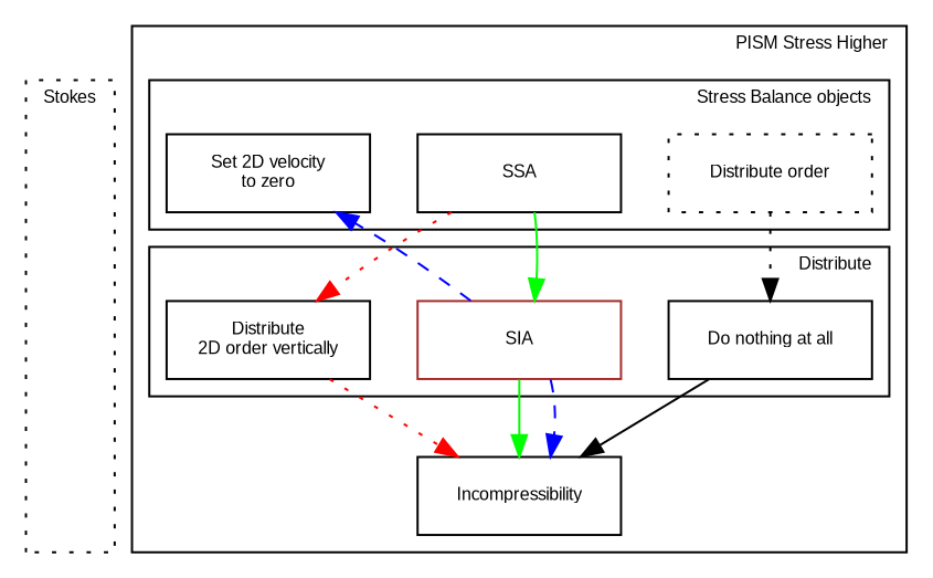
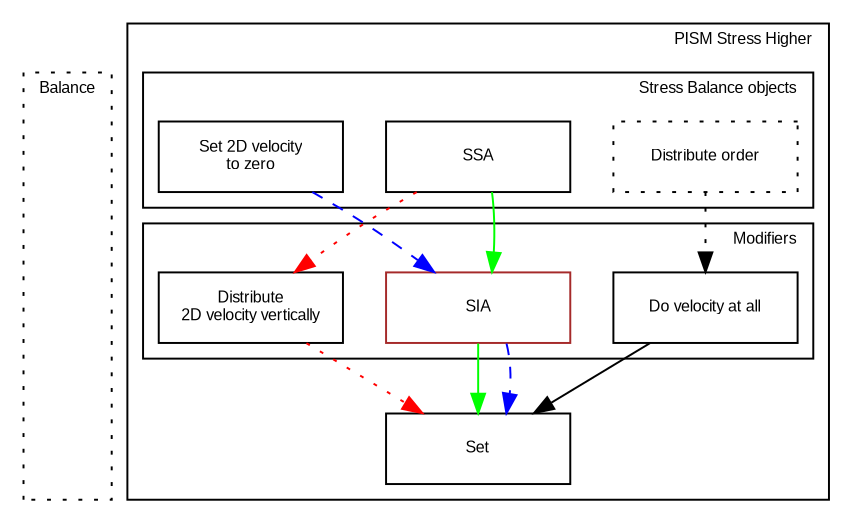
  digraph {
    fontname=Arial
    fontsize=8
    nodesep=0.3
    ranksep=0.5
    node [fixedsize=true fontname=Arial fontsize=8 shape=box]
    edge [fontname=Arial fontsize=8 style=invis weight=0]
    foo [style=invis width=0.2]
    bar [style=invis width=0.2]
    baz [style=invis width=0.2]
    n4 [label="Distribute order" style=dotted width=1.3]
    n5 [label="Set 2D velocity\nto zero" width=1.3]
    n6 [label=SSA width=1.3]
    n7 [color=brown label=SIA width=1.3]
-   n8 [label="Distribute\n2D order vertically" width=1.3]
-   n9 [label="Do nothing at all" width=1.3]
-   n10 [label=Incompressibility width=1.3]
+   n8 [label="Distribute\n2D velocity vertically" width=1.3]
+   n9 [label="Do velocity at all" width=1.3]
+   n10 [label=Set width=1.3]
    subgraph cluster_1 {
-     label=Stokes
+     label=Balance
      labeljust=r
      style=dotted
      foo
      bar
      baz
    }
    subgraph cluster_2 {
      label="PISM Stress Higher"
      labeljust=r
      n10
      subgraph cluster_3 {
        label="Stress Balance objects"
        labeljust=r
        subgraph sub_4 {
          label="Stress Balance objects"
          labeljust=r
          rank=same
          n4
          n5
          n6
        }
      }
      subgraph cluster_5 {
-       label=Distribute
+       label=Modifiers
        labeljust=r
        subgraph sub_6 {
          label=Modifiers
          labeljust=r
          rank=same
          n7
          n8
          n9
        }
      }
    }
    foo -> bar [weight=10]
    bar -> baz [weight=10]
    n4 -> n9 [color=black style=dotted]
-   n7 -> n5 [color=blue style=dashed]
+   n5 -> n7 [color=blue style=dashed]
    n5 -> n8 [weight=10]
    n6 -> n7 [weight=10]
    n6 -> n7 [color=green style=solid]
    n6 -> n8 [color=red style=dotted]
    n7 -> n8 [weight=""]
    n7 -> n10 [weight=10]
    n7 -> n10 [color=green style=solid]
    n7 -> n10 [color=blue style=dashed]
    n8 -> n10 [color=red style=dotted]
    n9 -> n10 [color=black style=solid]
  }
